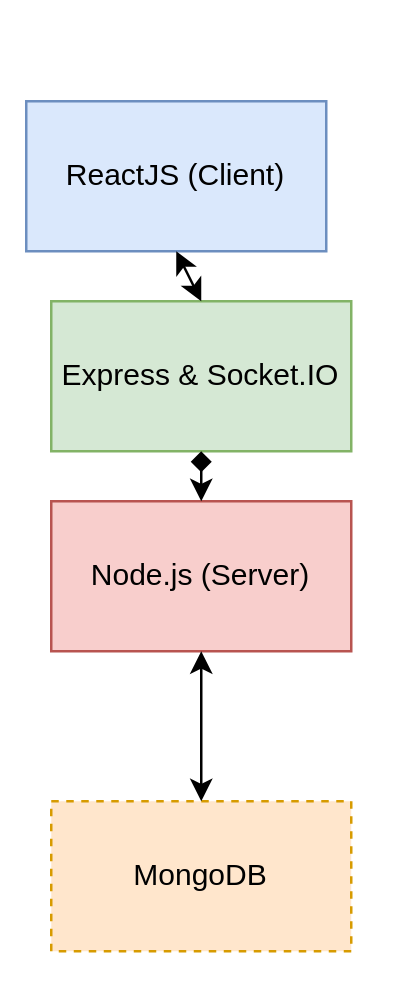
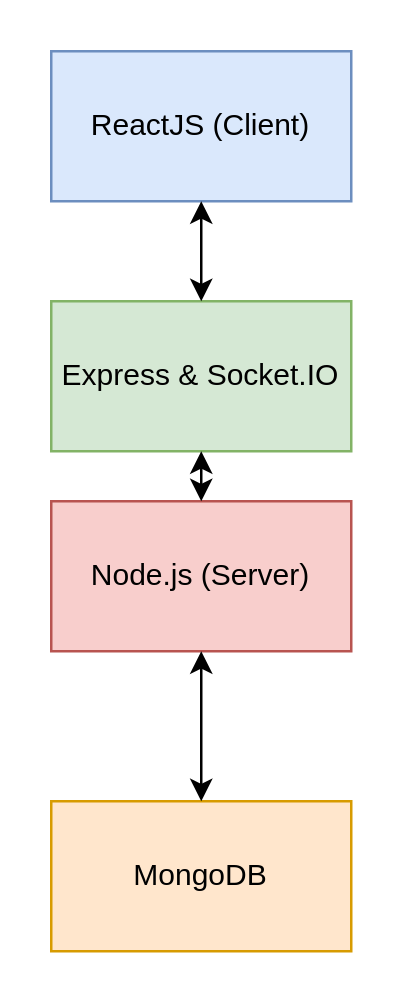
  <mxCell id="0" />
  <mxCell id="1" parent="0" />
- <mxCell id="2" value="ReactJS (Client)" style="rounded=0;whiteSpace=wrap;html=1;fillColor=#dae8fc;strokeColor=#6c8ebf;" vertex="1" parent="1"><mxGeometry x="10" y="40" width="120" height="60" as="geometry" /></mxCell>
+ <mxCell id="2" value="ReactJS (Client)" style="rounded=0;whiteSpace=wrap;html=1;fillColor=#dae8fc;strokeColor=#6c8ebf;" vertex="1" parent="1"><mxGeometry x="20" y="20" width="120" height="60" as="geometry" /></mxCell>
  <mxCell id="3" value="Express &amp;amp; Socket.IO" style="rounded=0;whiteSpace=wrap;html=1;fillColor=#d5e8d4;strokeColor=#82b366;" vertex="1" parent="1"><mxGeometry x="20" y="120" width="120" height="60" as="geometry" /></mxCell>
  <mxCell id="4" value="Node.js (Server)" style="rounded=0;whiteSpace=wrap;html=1;fillColor=#f8cecc;strokeColor=#b85450;" vertex="1" parent="1"><mxGeometry x="20" y="200" width="120" height="60" as="geometry" /></mxCell>
- <mxCell id="5" value="MongoDB" style="rounded=0;whiteSpace=wrap;html=1;fillColor=#ffe6cc;strokeColor=#d79b00;dashed=1;" vertex="1" parent="1"><mxGeometry x="20" y="320" width="120" height="60" as="geometry" /></mxCell>
+ <mxCell id="5" value="MongoDB" style="rounded=0;whiteSpace=wrap;html=1;fillColor=#ffe6cc;strokeColor=#d79b00;" vertex="1" parent="1"><mxGeometry x="20" y="320" width="120" height="60" as="geometry" /></mxCell>
  <mxCell id="6" value="" style="endArrow=classic;startArrow=classic;html=1;entryX=0.5;entryY=0;entryDx=0;entryDy=0;exitX=0.5;exitY=1;exitDx=0;exitDy=0;" edge="1" parent="1" source="4" target="5"><mxGeometry width="50" height="50" relative="1" as="geometry"><mxPoint x="180" y="60" as="sourcePoint" /><mxPoint x="320" y="90" as="targetPoint" /></mxGeometry></mxCell>
- <mxCell id="7" value="" style="endArrow=diamond;startArrow=classic;html=1;entryX=0.5;entryY=1;entryDx=0;entryDy=0;exitX=0.5;exitY=0;exitDx=0;exitDy=0;" edge="1" parent="1" source="4" target="3"><mxGeometry width="50" height="50" relative="1" as="geometry"><mxPoint x="100" y="300" as="sourcePoint" /><mxPoint x="150" y="250" as="targetPoint" /></mxGeometry></mxCell>
+ <mxCell id="7" value="" style="endArrow=classic;startArrow=classic;html=1;entryX=0.5;entryY=1;entryDx=0;entryDy=0;exitX=0.5;exitY=0;exitDx=0;exitDy=0;" edge="1" parent="1" source="4" target="3"><mxGeometry width="50" height="50" relative="1" as="geometry"><mxPoint x="100" y="300" as="sourcePoint" /><mxPoint x="150" y="250" as="targetPoint" /></mxGeometry></mxCell>
  <mxCell id="8" value="" style="endArrow=classic;startArrow=classic;html=1;exitX=0.5;exitY=0;exitDx=0;exitDy=0;entryX=0.5;entryY=1;entryDx=0;entryDy=0;" edge="1" parent="1" source="3" target="2"><mxGeometry width="50" height="50" relative="1" as="geometry"><mxPoint x="210" y="190" as="sourcePoint" /><mxPoint x="260" y="140" as="targetPoint" /></mxGeometry></mxCell>
